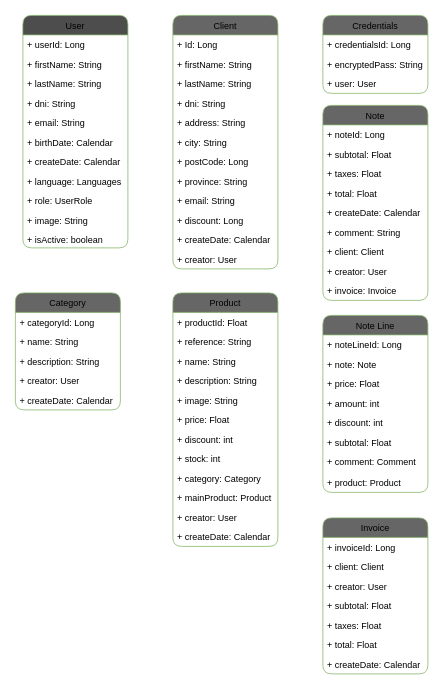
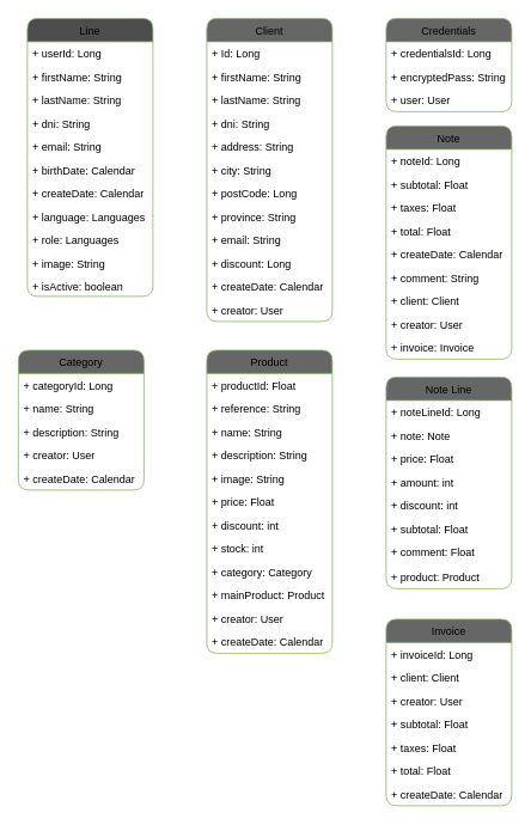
  <mxCell id="0" />
  <mxCell id="1" parent="0" />
- <mxCell id="2" value="User" style="swimlane;fontStyle=0;childLayout=stackLayout;horizontal=1;startSize=26;fillColor=#4D4D4D;horizontalStack=0;resizeParent=1;resizeParentMax=0;resizeLast=0;collapsible=1;marginBottom=0;strokeColor=#82b366;rounded=1;" parent="1" vertex="1"><mxGeometry x="30" y="20" width="140" height="310" as="geometry" /></mxCell>
+ <mxCell id="2" value="Line" style="swimlane;fontStyle=0;childLayout=stackLayout;horizontal=1;startSize=26;fillColor=#4D4D4D;horizontalStack=0;resizeParent=1;resizeParentMax=0;resizeLast=0;collapsible=1;marginBottom=0;strokeColor=#82b366;rounded=1;" parent="1" vertex="1"><mxGeometry x="30" y="20" width="140" height="310" as="geometry" /></mxCell>
  <mxCell id="3" value="+ userId: Long" style="text;strokeColor=none;fillColor=none;align=left;verticalAlign=top;spacingLeft=4;spacingRight=4;overflow=hidden;rotatable=0;points=[[0,0.5],[1,0.5]];portConstraint=eastwest;" parent="2" vertex="1"><mxGeometry y="26" width="140" height="26" as="geometry" /></mxCell>
  <mxCell id="4" value="+ firstName: String" style="text;strokeColor=none;fillColor=none;align=left;verticalAlign=top;spacingLeft=4;spacingRight=4;overflow=hidden;rotatable=0;points=[[0,0.5],[1,0.5]];portConstraint=eastwest;" parent="2" vertex="1"><mxGeometry y="52" width="140" height="26" as="geometry" /></mxCell>
  <mxCell id="5" value="+ lastName: String" style="text;strokeColor=none;fillColor=none;align=left;verticalAlign=top;spacingLeft=4;spacingRight=4;overflow=hidden;rotatable=0;points=[[0,0.5],[1,0.5]];portConstraint=eastwest;" parent="2" vertex="1"><mxGeometry y="78" width="140" height="26" as="geometry" /></mxCell>
  <mxCell id="6" value="+ dni: String" style="text;strokeColor=none;fillColor=none;align=left;verticalAlign=top;spacingLeft=4;spacingRight=4;overflow=hidden;rotatable=0;points=[[0,0.5],[1,0.5]];portConstraint=eastwest;" parent="2" vertex="1"><mxGeometry y="104" width="140" height="26" as="geometry" /></mxCell>
  <mxCell id="7" value="+ email: String" style="text;strokeColor=none;fillColor=none;align=left;verticalAlign=top;spacingLeft=4;spacingRight=4;overflow=hidden;rotatable=0;points=[[0,0.5],[1,0.5]];portConstraint=eastwest;" parent="2" vertex="1"><mxGeometry y="130" width="140" height="26" as="geometry" /></mxCell>
  <mxCell id="8" value="+ birthDate: Calendar" style="text;strokeColor=none;fillColor=none;align=left;verticalAlign=top;spacingLeft=4;spacingRight=4;overflow=hidden;rotatable=0;points=[[0,0.5],[1,0.5]];portConstraint=eastwest;" parent="2" vertex="1"><mxGeometry y="156" width="140" height="26" as="geometry" /></mxCell>
  <mxCell id="9" value="+ createDate: Calendar" style="text;strokeColor=none;fillColor=none;align=left;verticalAlign=top;spacingLeft=4;spacingRight=4;overflow=hidden;rotatable=0;points=[[0,0.5],[1,0.5]];portConstraint=eastwest;" parent="2" vertex="1"><mxGeometry y="182" width="140" height="26" as="geometry" /></mxCell>
  <mxCell id="10" value="+ language: Languages" style="text;strokeColor=none;fillColor=none;align=left;verticalAlign=top;spacingLeft=4;spacingRight=4;overflow=hidden;rotatable=0;points=[[0,0.5],[1,0.5]];portConstraint=eastwest;" parent="2" vertex="1"><mxGeometry y="208" width="140" height="26" as="geometry" /></mxCell>
- <mxCell id="11" value="+ role: UserRole" style="text;strokeColor=none;fillColor=none;align=left;verticalAlign=top;spacingLeft=4;spacingRight=4;overflow=hidden;rotatable=0;points=[[0,0.5],[1,0.5]];portConstraint=eastwest;" parent="2" vertex="1"><mxGeometry y="234" width="140" height="26" as="geometry" /></mxCell>
+ <mxCell id="11" value="+ role: Languages" style="text;strokeColor=none;fillColor=none;align=left;verticalAlign=top;spacingLeft=4;spacingRight=4;overflow=hidden;rotatable=0;points=[[0,0.5],[1,0.5]];portConstraint=eastwest;" parent="2" vertex="1"><mxGeometry y="234" width="140" height="26" as="geometry" /></mxCell>
  <mxCell id="12" value="+ image: String" style="text;strokeColor=none;fillColor=none;align=left;verticalAlign=top;spacingLeft=4;spacingRight=4;overflow=hidden;rotatable=0;points=[[0,0.5],[1,0.5]];portConstraint=eastwest;" parent="2" vertex="1"><mxGeometry y="260" width="140" height="26" as="geometry" /></mxCell>
  <mxCell id="13" value="+ isActive: boolean" style="text;strokeColor=none;fillColor=none;align=left;verticalAlign=top;spacingLeft=4;spacingRight=4;overflow=hidden;rotatable=0;points=[[0,0.5],[1,0.5]];portConstraint=eastwest;" parent="2" vertex="1"><mxGeometry y="286" width="140" height="24" as="geometry" /></mxCell>
  <mxCell id="14" value="Client" style="swimlane;fontStyle=0;childLayout=stackLayout;horizontal=1;startSize=26;fillColor=#666666;horizontalStack=0;resizeParent=1;resizeParentMax=0;resizeLast=0;collapsible=1;marginBottom=0;strokeColor=#82b366;rounded=1;" parent="1" vertex="1"><mxGeometry x="230" y="20" width="140" height="338" as="geometry" /></mxCell>
  <mxCell id="15" value="+ Id: Long" style="text;strokeColor=none;fillColor=none;align=left;verticalAlign=top;spacingLeft=4;spacingRight=4;overflow=hidden;rotatable=0;points=[[0,0.5],[1,0.5]];portConstraint=eastwest;" parent="14" vertex="1"><mxGeometry y="26" width="140" height="26" as="geometry" /></mxCell>
  <mxCell id="16" value="+ firstName: String" style="text;strokeColor=none;fillColor=none;align=left;verticalAlign=top;spacingLeft=4;spacingRight=4;overflow=hidden;rotatable=0;points=[[0,0.5],[1,0.5]];portConstraint=eastwest;" parent="14" vertex="1"><mxGeometry y="52" width="140" height="26" as="geometry" /></mxCell>
  <mxCell id="17" value="+ lastName: String" style="text;strokeColor=none;fillColor=none;align=left;verticalAlign=top;spacingLeft=4;spacingRight=4;overflow=hidden;rotatable=0;points=[[0,0.5],[1,0.5]];portConstraint=eastwest;" parent="14" vertex="1"><mxGeometry y="78" width="140" height="26" as="geometry" /></mxCell>
  <mxCell id="18" value="+ dni: String" style="text;strokeColor=none;fillColor=none;align=left;verticalAlign=top;spacingLeft=4;spacingRight=4;overflow=hidden;rotatable=0;points=[[0,0.5],[1,0.5]];portConstraint=eastwest;" parent="14" vertex="1"><mxGeometry y="104" width="140" height="26" as="geometry" /></mxCell>
  <mxCell id="19" value="+ address: String" style="text;strokeColor=none;fillColor=none;align=left;verticalAlign=top;spacingLeft=4;spacingRight=4;overflow=hidden;rotatable=0;points=[[0,0.5],[1,0.5]];portConstraint=eastwest;" parent="14" vertex="1"><mxGeometry y="130" width="140" height="26" as="geometry" /></mxCell>
  <mxCell id="20" value="+ city: String" style="text;strokeColor=none;fillColor=none;align=left;verticalAlign=top;spacingLeft=4;spacingRight=4;overflow=hidden;rotatable=0;points=[[0,0.5],[1,0.5]];portConstraint=eastwest;" parent="14" vertex="1"><mxGeometry y="156" width="140" height="26" as="geometry" /></mxCell>
  <mxCell id="21" value="+ postCode: Long" style="text;strokeColor=none;fillColor=none;align=left;verticalAlign=top;spacingLeft=4;spacingRight=4;overflow=hidden;rotatable=0;points=[[0,0.5],[1,0.5]];portConstraint=eastwest;" parent="14" vertex="1"><mxGeometry y="182" width="140" height="26" as="geometry" /></mxCell>
  <mxCell id="22" value="+ province: String" style="text;strokeColor=none;fillColor=none;align=left;verticalAlign=top;spacingLeft=4;spacingRight=4;overflow=hidden;rotatable=0;points=[[0,0.5],[1,0.5]];portConstraint=eastwest;" parent="14" vertex="1"><mxGeometry y="208" width="140" height="26" as="geometry" /></mxCell>
  <mxCell id="23" value="+ email: String" style="text;strokeColor=none;fillColor=none;align=left;verticalAlign=top;spacingLeft=4;spacingRight=4;overflow=hidden;rotatable=0;points=[[0,0.5],[1,0.5]];portConstraint=eastwest;" parent="14" vertex="1"><mxGeometry y="234" width="140" height="26" as="geometry" /></mxCell>
  <mxCell id="24" value="+ discount: Long" style="text;strokeColor=none;fillColor=none;align=left;verticalAlign=top;spacingLeft=4;spacingRight=4;overflow=hidden;rotatable=0;points=[[0,0.5],[1,0.5]];portConstraint=eastwest;" parent="14" vertex="1"><mxGeometry y="260" width="140" height="26" as="geometry" /></mxCell>
  <mxCell id="25" value="+ createDate: Calendar" style="text;strokeColor=none;fillColor=none;align=left;verticalAlign=top;spacingLeft=4;spacingRight=4;overflow=hidden;rotatable=0;points=[[0,0.5],[1,0.5]];portConstraint=eastwest;" parent="14" vertex="1"><mxGeometry y="286" width="140" height="26" as="geometry" /></mxCell>
  <mxCell id="26" value="+ creator: User" style="text;strokeColor=none;fillColor=none;align=left;verticalAlign=top;spacingLeft=4;spacingRight=4;overflow=hidden;rotatable=0;points=[[0,0.5],[1,0.5]];portConstraint=eastwest;" parent="14" vertex="1"><mxGeometry y="312" width="140" height="26" as="geometry" /></mxCell>
  <mxCell id="27" value="Credentials" style="swimlane;fontStyle=0;childLayout=stackLayout;horizontal=1;startSize=26;fillColor=#666666;horizontalStack=0;resizeParent=1;resizeParentMax=0;resizeLast=0;collapsible=1;marginBottom=0;strokeColor=#82b366;rounded=1;" parent="1" vertex="1"><mxGeometry x="430" y="20" width="140" height="104" as="geometry" /></mxCell>
  <mxCell id="28" value="+ credentialsId: Long" style="text;strokeColor=none;fillColor=none;align=left;verticalAlign=top;spacingLeft=4;spacingRight=4;overflow=hidden;rotatable=0;points=[[0,0.5],[1,0.5]];portConstraint=eastwest;" parent="27" vertex="1"><mxGeometry y="26" width="140" height="26" as="geometry" /></mxCell>
  <mxCell id="29" value="+ encryptedPass: String" style="text;strokeColor=none;fillColor=none;align=left;verticalAlign=top;spacingLeft=4;spacingRight=4;overflow=hidden;rotatable=0;points=[[0,0.5],[1,0.5]];portConstraint=eastwest;" parent="27" vertex="1"><mxGeometry y="52" width="140" height="26" as="geometry" /></mxCell>
  <mxCell id="30" value="+ user: User" style="text;strokeColor=none;fillColor=none;align=left;verticalAlign=top;spacingLeft=4;spacingRight=4;overflow=hidden;rotatable=0;points=[[0,0.5],[1,0.5]];portConstraint=eastwest;" parent="27" vertex="1"><mxGeometry y="78" width="140" height="26" as="geometry" /></mxCell>
  <mxCell id="31" value="Category" style="swimlane;fontStyle=0;childLayout=stackLayout;horizontal=1;startSize=26;fillColor=#666666;horizontalStack=0;resizeParent=1;resizeParentMax=0;resizeLast=0;collapsible=1;marginBottom=0;strokeColor=#82b366;rounded=1;" parent="1" vertex="1"><mxGeometry x="20" y="390" width="140" height="156" as="geometry" /></mxCell>
  <mxCell id="32" value="+ categoryId: Long" style="text;strokeColor=none;fillColor=none;align=left;verticalAlign=top;spacingLeft=4;spacingRight=4;overflow=hidden;rotatable=0;points=[[0,0.5],[1,0.5]];portConstraint=eastwest;" parent="31" vertex="1"><mxGeometry y="26" width="140" height="26" as="geometry" /></mxCell>
  <mxCell id="33" value="+ name: String" style="text;strokeColor=none;fillColor=none;align=left;verticalAlign=top;spacingLeft=4;spacingRight=4;overflow=hidden;rotatable=0;points=[[0,0.5],[1,0.5]];portConstraint=eastwest;" parent="31" vertex="1"><mxGeometry y="52" width="140" height="26" as="geometry" /></mxCell>
  <mxCell id="34" value="+ description: String" style="text;strokeColor=none;fillColor=none;align=left;verticalAlign=top;spacingLeft=4;spacingRight=4;overflow=hidden;rotatable=0;points=[[0,0.5],[1,0.5]];portConstraint=eastwest;" parent="31" vertex="1"><mxGeometry y="78" width="140" height="26" as="geometry" /></mxCell>
  <mxCell id="35" value="+ creator: User" style="text;strokeColor=none;fillColor=none;align=left;verticalAlign=top;spacingLeft=4;spacingRight=4;overflow=hidden;rotatable=0;points=[[0,0.5],[1,0.5]];portConstraint=eastwest;" parent="31" vertex="1"><mxGeometry y="104" width="140" height="26" as="geometry" /></mxCell>
  <mxCell id="36" value="+ createDate: Calendar" style="text;strokeColor=none;fillColor=none;align=left;verticalAlign=top;spacingLeft=4;spacingRight=4;overflow=hidden;rotatable=0;points=[[0,0.5],[1,0.5]];portConstraint=eastwest;" parent="31" vertex="1"><mxGeometry y="130" width="140" height="26" as="geometry" /></mxCell>
  <mxCell id="37" value="Product" style="swimlane;fontStyle=0;childLayout=stackLayout;horizontal=1;startSize=26;fillColor=#666666;horizontalStack=0;resizeParent=1;resizeParentMax=0;resizeLast=0;collapsible=1;marginBottom=0;strokeColor=#82b366;rounded=1;" parent="1" vertex="1"><mxGeometry x="230" y="390" width="140" height="338" as="geometry" /></mxCell>
  <mxCell id="38" value="+ productId: Float" style="text;strokeColor=none;fillColor=none;align=left;verticalAlign=top;spacingLeft=4;spacingRight=4;overflow=hidden;rotatable=0;points=[[0,0.5],[1,0.5]];portConstraint=eastwest;" parent="37" vertex="1"><mxGeometry y="26" width="140" height="26" as="geometry" /></mxCell>
  <mxCell id="39" value="+ reference: String" style="text;strokeColor=none;fillColor=none;align=left;verticalAlign=top;spacingLeft=4;spacingRight=4;overflow=hidden;rotatable=0;points=[[0,0.5],[1,0.5]];portConstraint=eastwest;" parent="37" vertex="1"><mxGeometry y="52" width="140" height="26" as="geometry" /></mxCell>
  <mxCell id="40" value="+ name: String" style="text;strokeColor=none;fillColor=none;align=left;verticalAlign=top;spacingLeft=4;spacingRight=4;overflow=hidden;rotatable=0;points=[[0,0.5],[1,0.5]];portConstraint=eastwest;" vertex="1" parent="37"><mxGeometry y="78" width="140" height="26" as="geometry" /></mxCell>
  <mxCell id="41" value="+ description: String" style="text;strokeColor=none;fillColor=none;align=left;verticalAlign=top;spacingLeft=4;spacingRight=4;overflow=hidden;rotatable=0;points=[[0,0.5],[1,0.5]];portConstraint=eastwest;" parent="37" vertex="1"><mxGeometry y="104" width="140" height="26" as="geometry" /></mxCell>
  <mxCell id="42" value="+ image: String" style="text;strokeColor=none;fillColor=none;align=left;verticalAlign=top;spacingLeft=4;spacingRight=4;overflow=hidden;rotatable=0;points=[[0,0.5],[1,0.5]];portConstraint=eastwest;" parent="37" vertex="1"><mxGeometry y="130" width="140" height="26" as="geometry" /></mxCell>
  <mxCell id="43" value="+ price: Float" style="text;strokeColor=none;fillColor=none;align=left;verticalAlign=top;spacingLeft=4;spacingRight=4;overflow=hidden;rotatable=0;points=[[0,0.5],[1,0.5]];portConstraint=eastwest;" parent="37" vertex="1"><mxGeometry y="156" width="140" height="26" as="geometry" /></mxCell>
  <mxCell id="44" value="+ discount: int" style="text;strokeColor=none;fillColor=none;align=left;verticalAlign=top;spacingLeft=4;spacingRight=4;overflow=hidden;rotatable=0;points=[[0,0.5],[1,0.5]];portConstraint=eastwest;" parent="37" vertex="1"><mxGeometry y="182" width="140" height="26" as="geometry" /></mxCell>
  <mxCell id="45" value="+ stock: int" style="text;strokeColor=none;fillColor=none;align=left;verticalAlign=top;spacingLeft=4;spacingRight=4;overflow=hidden;rotatable=0;points=[[0,0.5],[1,0.5]];portConstraint=eastwest;" parent="37" vertex="1"><mxGeometry y="208" width="140" height="26" as="geometry" /></mxCell>
  <mxCell id="46" value="+ category: Category" style="text;strokeColor=none;fillColor=none;align=left;verticalAlign=top;spacingLeft=4;spacingRight=4;overflow=hidden;rotatable=0;points=[[0,0.5],[1,0.5]];portConstraint=eastwest;" parent="37" vertex="1"><mxGeometry y="234" width="140" height="26" as="geometry" /></mxCell>
  <mxCell id="47" value="+ mainProduct: Product" style="text;strokeColor=none;fillColor=none;align=left;verticalAlign=top;spacingLeft=4;spacingRight=4;overflow=hidden;rotatable=0;points=[[0,0.5],[1,0.5]];portConstraint=eastwest;" parent="37" vertex="1"><mxGeometry y="260" width="140" height="26" as="geometry" /></mxCell>
  <mxCell id="48" value="+ creator: User" style="text;strokeColor=none;fillColor=none;align=left;verticalAlign=top;spacingLeft=4;spacingRight=4;overflow=hidden;rotatable=0;points=[[0,0.5],[1,0.5]];portConstraint=eastwest;" parent="37" vertex="1"><mxGeometry y="286" width="140" height="26" as="geometry" /></mxCell>
  <mxCell id="49" value="+ createDate: Calendar" style="text;strokeColor=none;fillColor=none;align=left;verticalAlign=top;spacingLeft=4;spacingRight=4;overflow=hidden;rotatable=0;points=[[0,0.5],[1,0.5]];portConstraint=eastwest;" parent="37" vertex="1"><mxGeometry y="312" width="140" height="26" as="geometry" /></mxCell>
  <mxCell id="50" value="Note" style="swimlane;fontStyle=0;childLayout=stackLayout;horizontal=1;startSize=26;fillColor=#666666;horizontalStack=0;resizeParent=1;resizeParentMax=0;resizeLast=0;collapsible=1;marginBottom=0;strokeColor=#82b366;rounded=1;" parent="1" vertex="1"><mxGeometry x="430" y="140" width="140" height="260" as="geometry" /></mxCell>
  <mxCell id="51" value="+ noteId: Long" style="text;strokeColor=none;fillColor=none;align=left;verticalAlign=top;spacingLeft=4;spacingRight=4;overflow=hidden;rotatable=0;points=[[0,0.5],[1,0.5]];portConstraint=eastwest;" parent="50" vertex="1"><mxGeometry y="26" width="140" height="26" as="geometry" /></mxCell>
  <mxCell id="52" value="+ subtotal: Float" style="text;strokeColor=none;fillColor=none;align=left;verticalAlign=top;spacingLeft=4;spacingRight=4;overflow=hidden;rotatable=0;points=[[0,0.5],[1,0.5]];portConstraint=eastwest;" parent="50" vertex="1"><mxGeometry y="52" width="140" height="26" as="geometry" /></mxCell>
  <mxCell id="53" value="+ taxes: Float" style="text;strokeColor=none;fillColor=none;align=left;verticalAlign=top;spacingLeft=4;spacingRight=4;overflow=hidden;rotatable=0;points=[[0,0.5],[1,0.5]];portConstraint=eastwest;" parent="50" vertex="1"><mxGeometry y="78" width="140" height="26" as="geometry" /></mxCell>
  <mxCell id="54" value="+ total: Float" style="text;strokeColor=none;fillColor=none;align=left;verticalAlign=top;spacingLeft=4;spacingRight=4;overflow=hidden;rotatable=0;points=[[0,0.5],[1,0.5]];portConstraint=eastwest;" parent="50" vertex="1"><mxGeometry y="104" width="140" height="26" as="geometry" /></mxCell>
  <mxCell id="55" value="+ createDate: Calendar" style="text;strokeColor=none;fillColor=none;align=left;verticalAlign=top;spacingLeft=4;spacingRight=4;overflow=hidden;rotatable=0;points=[[0,0.5],[1,0.5]];portConstraint=eastwest;" parent="50" vertex="1"><mxGeometry y="130" width="140" height="26" as="geometry" /></mxCell>
  <mxCell id="56" value="+ comment: String" style="text;strokeColor=none;fillColor=none;align=left;verticalAlign=top;spacingLeft=4;spacingRight=4;overflow=hidden;rotatable=0;points=[[0,0.5],[1,0.5]];portConstraint=eastwest;" vertex="1" parent="50"><mxGeometry y="156" width="140" height="26" as="geometry" /></mxCell>
  <mxCell id="57" value="+ client: Client" style="text;strokeColor=none;fillColor=none;align=left;verticalAlign=top;spacingLeft=4;spacingRight=4;overflow=hidden;rotatable=0;points=[[0,0.5],[1,0.5]];portConstraint=eastwest;" parent="50" vertex="1"><mxGeometry y="182" width="140" height="26" as="geometry" /></mxCell>
  <mxCell id="58" value="+ creator: User" style="text;strokeColor=none;fillColor=none;align=left;verticalAlign=top;spacingLeft=4;spacingRight=4;overflow=hidden;rotatable=0;points=[[0,0.5],[1,0.5]];portConstraint=eastwest;" parent="50" vertex="1"><mxGeometry y="208" width="140" height="26" as="geometry" /></mxCell>
  <mxCell id="59" value="+ invoice: Invoice" style="text;strokeColor=none;fillColor=none;align=left;verticalAlign=top;spacingLeft=4;spacingRight=4;overflow=hidden;rotatable=0;points=[[0,0.5],[1,0.5]];portConstraint=eastwest;" parent="50" vertex="1"><mxGeometry y="234" width="140" height="26" as="geometry" /></mxCell>
  <mxCell id="60" value="Note Line" style="swimlane;fontStyle=0;childLayout=stackLayout;horizontal=1;startSize=26;fillColor=#666666;horizontalStack=0;resizeParent=1;resizeParentMax=0;resizeLast=0;collapsible=1;marginBottom=0;strokeColor=#82b366;rounded=1;" parent="1" vertex="1"><mxGeometry x="430" y="420" width="140" height="236" as="geometry" /></mxCell>
  <mxCell id="61" value="+ noteLineId: Long" style="text;strokeColor=none;fillColor=none;align=left;verticalAlign=top;spacingLeft=4;spacingRight=4;overflow=hidden;rotatable=0;points=[[0,0.5],[1,0.5]];portConstraint=eastwest;" parent="60" vertex="1"><mxGeometry y="26" width="140" height="26" as="geometry" /></mxCell>
  <mxCell id="62" value="+ note: Note" style="text;strokeColor=none;fillColor=none;align=left;verticalAlign=top;spacingLeft=4;spacingRight=4;overflow=hidden;rotatable=0;points=[[0,0.5],[1,0.5]];portConstraint=eastwest;" parent="60" vertex="1"><mxGeometry y="52" width="140" height="26" as="geometry" /></mxCell>
  <mxCell id="63" value="+ price: Float" style="text;strokeColor=none;fillColor=none;align=left;verticalAlign=top;spacingLeft=4;spacingRight=4;overflow=hidden;rotatable=0;points=[[0,0.5],[1,0.5]];portConstraint=eastwest;" parent="60" vertex="1"><mxGeometry y="78" width="140" height="26" as="geometry" /></mxCell>
  <mxCell id="64" value="+ amount: int" style="text;strokeColor=none;fillColor=none;align=left;verticalAlign=top;spacingLeft=4;spacingRight=4;overflow=hidden;rotatable=0;points=[[0,0.5],[1,0.5]];portConstraint=eastwest;" vertex="1" parent="60"><mxGeometry y="104" width="140" height="26" as="geometry" /></mxCell>
  <mxCell id="65" value="+ discount: int" style="text;strokeColor=none;fillColor=none;align=left;verticalAlign=top;spacingLeft=4;spacingRight=4;overflow=hidden;rotatable=0;points=[[0,0.5],[1,0.5]];portConstraint=eastwest;" parent="60" vertex="1"><mxGeometry y="130" width="140" height="26" as="geometry" /></mxCell>
  <mxCell id="66" value="+ subtotal: Float" style="text;strokeColor=none;fillColor=none;align=left;verticalAlign=top;spacingLeft=4;spacingRight=4;overflow=hidden;rotatable=0;points=[[0,0.5],[1,0.5]];portConstraint=eastwest;" parent="60" vertex="1"><mxGeometry y="156" width="140" height="26" as="geometry" /></mxCell>
- <mxCell id="67" value="+ comment: Comment" style="text;strokeColor=none;fillColor=none;align=left;verticalAlign=top;spacingLeft=4;spacingRight=4;overflow=hidden;rotatable=0;points=[[0,0.5],[1,0.5]];portConstraint=eastwest;" parent="60" vertex="1"><mxGeometry y="182" width="140" height="28" as="geometry" /></mxCell>
+ <mxCell id="67" value="+ comment: Float" style="text;strokeColor=none;fillColor=none;align=left;verticalAlign=top;spacingLeft=4;spacingRight=4;overflow=hidden;rotatable=0;points=[[0,0.5],[1,0.5]];portConstraint=eastwest;" parent="60" vertex="1"><mxGeometry y="182" width="140" height="28" as="geometry" /></mxCell>
  <mxCell id="68" value="+ product: Product" style="text;strokeColor=none;fillColor=none;align=left;verticalAlign=top;spacingLeft=4;spacingRight=4;overflow=hidden;rotatable=0;points=[[0,0.5],[1,0.5]];portConstraint=eastwest;" parent="60" vertex="1"><mxGeometry y="210" width="140" height="26" as="geometry" /></mxCell>
  <mxCell id="69" value="Invoice" style="swimlane;fontStyle=0;childLayout=stackLayout;horizontal=1;startSize=26;fillColor=#666666;horizontalStack=0;resizeParent=1;resizeParentMax=0;resizeLast=0;collapsible=1;marginBottom=0;strokeColor=#82b366;rounded=1;" parent="1" vertex="1"><mxGeometry x="430" y="690" width="140" height="208" as="geometry" /></mxCell>
  <mxCell id="70" value="+ invoiceId: Long" style="text;strokeColor=none;fillColor=none;align=left;verticalAlign=top;spacingLeft=4;spacingRight=4;overflow=hidden;rotatable=0;points=[[0,0.5],[1,0.5]];portConstraint=eastwest;" parent="69" vertex="1"><mxGeometry y="26" width="140" height="26" as="geometry" /></mxCell>
  <mxCell id="71" value="+ client: Client" style="text;strokeColor=none;fillColor=none;align=left;verticalAlign=top;spacingLeft=4;spacingRight=4;overflow=hidden;rotatable=0;points=[[0,0.5],[1,0.5]];portConstraint=eastwest;" parent="69" vertex="1"><mxGeometry y="52" width="140" height="26" as="geometry" /></mxCell>
  <mxCell id="72" value="+ creator: User" style="text;strokeColor=none;fillColor=none;align=left;verticalAlign=top;spacingLeft=4;spacingRight=4;overflow=hidden;rotatable=0;points=[[0,0.5],[1,0.5]];portConstraint=eastwest;" parent="69" vertex="1"><mxGeometry y="78" width="140" height="26" as="geometry" /></mxCell>
  <mxCell id="73" value="+ subtotal: Float" style="text;strokeColor=none;fillColor=none;align=left;verticalAlign=top;spacingLeft=4;spacingRight=4;overflow=hidden;rotatable=0;points=[[0,0.5],[1,0.5]];portConstraint=eastwest;" parent="69" vertex="1"><mxGeometry y="104" width="140" height="26" as="geometry" /></mxCell>
  <mxCell id="74" value="+ taxes: Float" style="text;strokeColor=none;fillColor=none;align=left;verticalAlign=top;spacingLeft=4;spacingRight=4;overflow=hidden;rotatable=0;points=[[0,0.5],[1,0.5]];portConstraint=eastwest;" parent="69" vertex="1"><mxGeometry y="130" width="140" height="26" as="geometry" /></mxCell>
  <mxCell id="75" value="+ total: Float" style="text;strokeColor=none;fillColor=none;align=left;verticalAlign=top;spacingLeft=4;spacingRight=4;overflow=hidden;rotatable=0;points=[[0,0.5],[1,0.5]];portConstraint=eastwest;" parent="69" vertex="1"><mxGeometry y="156" width="140" height="26" as="geometry" /></mxCell>
  <mxCell id="76" value="+ createDate: Calendar" style="text;strokeColor=none;fillColor=none;align=left;verticalAlign=top;spacingLeft=4;spacingRight=4;overflow=hidden;rotatable=0;points=[[0,0.5],[1,0.5]];portConstraint=eastwest;" parent="69" vertex="1"><mxGeometry y="182" width="140" height="26" as="geometry" /></mxCell>
